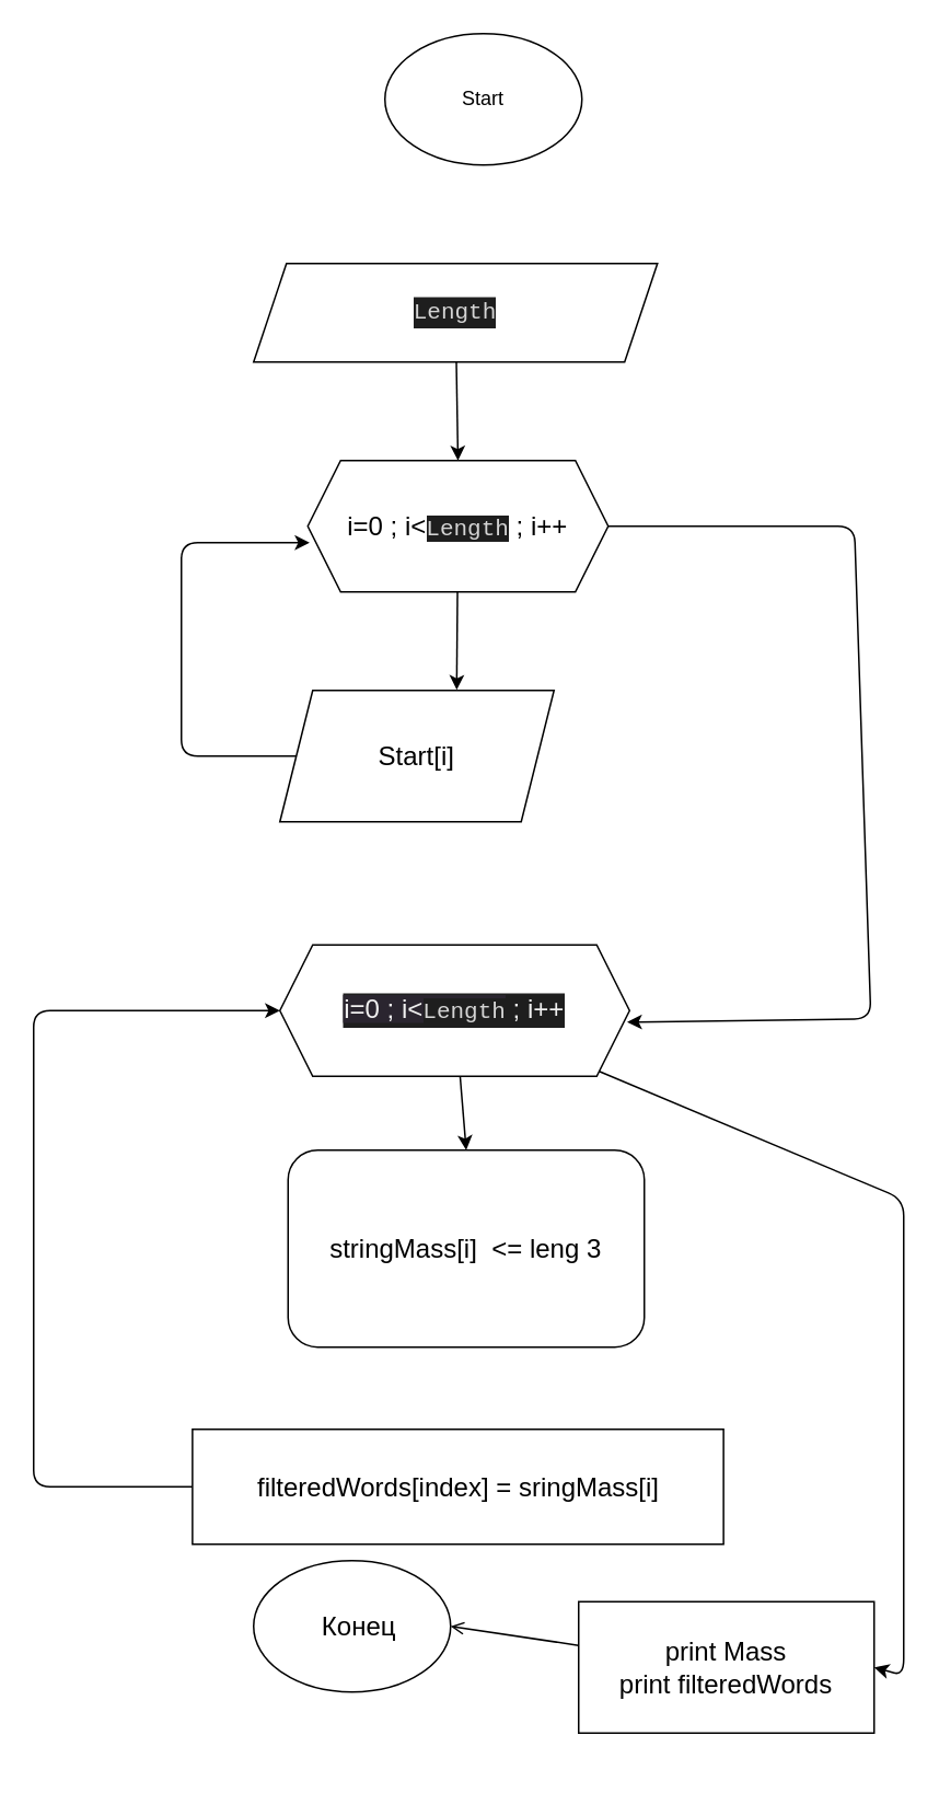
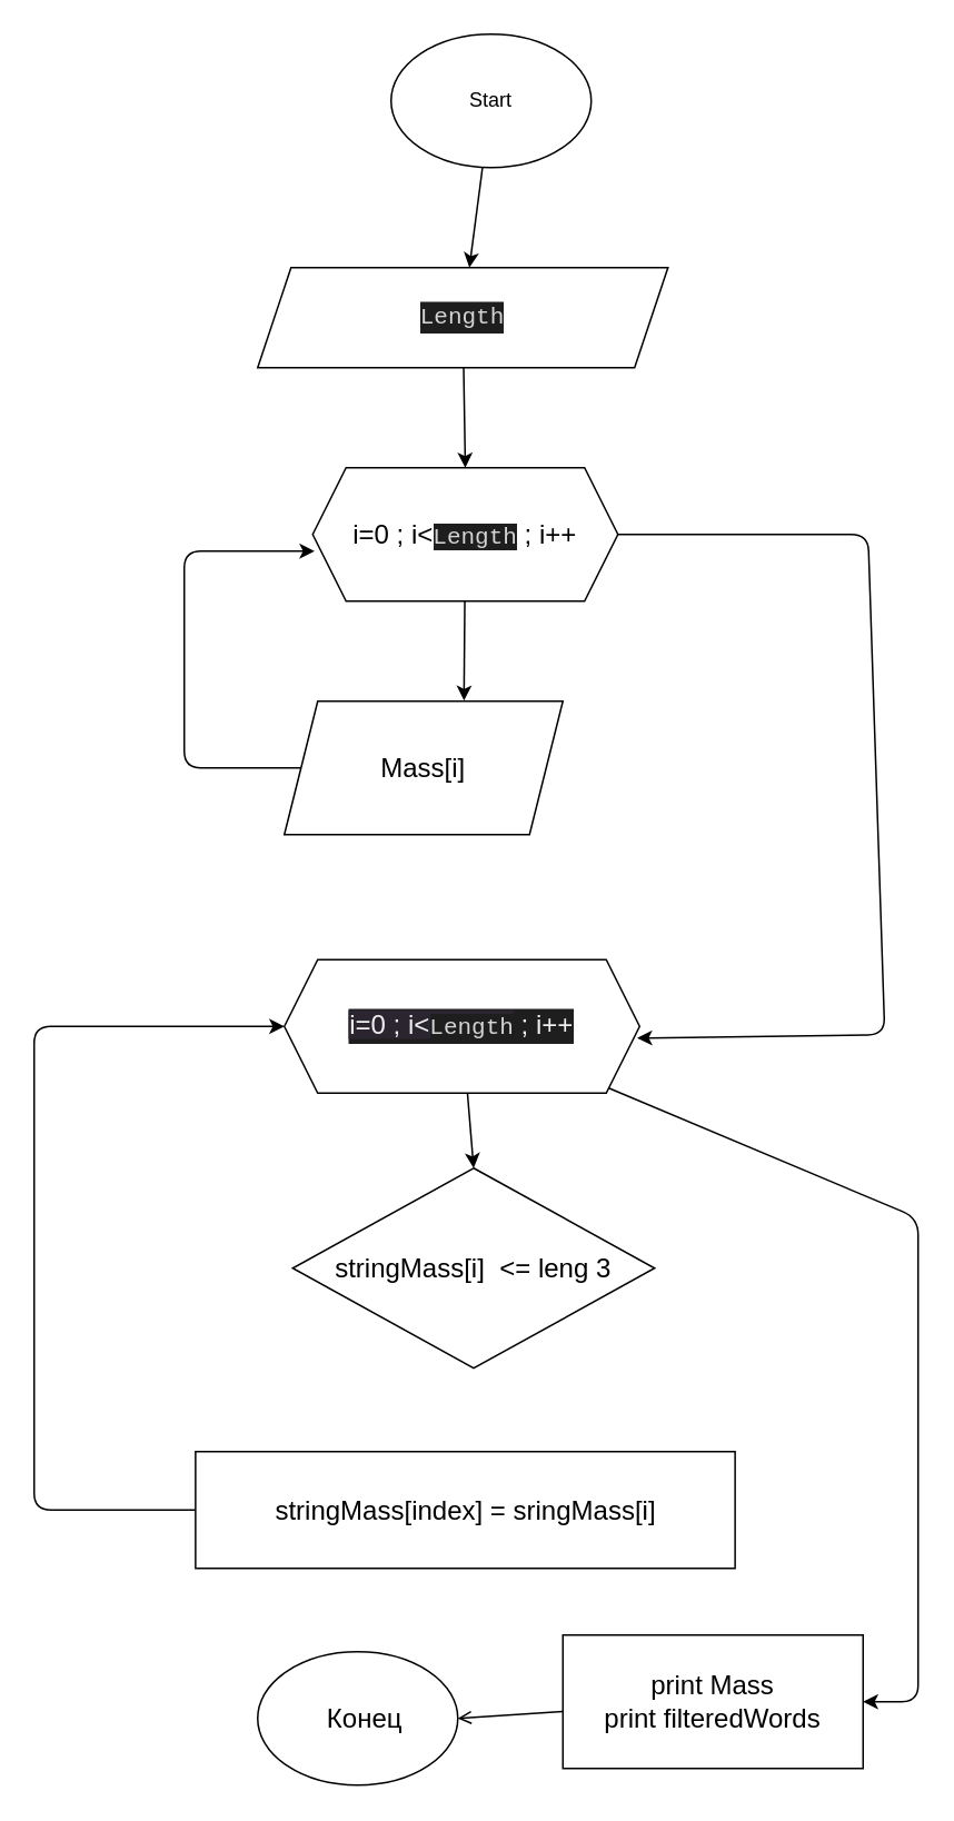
  <mxCell id="0" />
  <mxCell id="1" parent="0" />
+ <mxCell id="2" style="edgeStyle=none;html=1;fontSize=16;" edge="1" parent="1" source="3" target="5"><mxGeometry relative="1" as="geometry" /></mxCell>
  <mxCell id="3" value="Start" style="ellipse;whiteSpace=wrap;html=1;" parent="1" vertex="1"><mxGeometry x="234" y="20" width="120" height="80" as="geometry" /></mxCell>
  <mxCell id="4" style="edgeStyle=none;html=1;entryX=0.5;entryY=0;entryDx=0;entryDy=0;fontSize=16;" edge="1" parent="1" source="5" target="9"><mxGeometry relative="1" as="geometry" /></mxCell>
  <mxCell id="5" value="&lt;div style=&quot;color: rgb(212, 212, 212); background-color: rgb(30, 30, 30); font-family: Consolas, &amp;quot;Courier New&amp;quot;, monospace; font-size: 14px; line-height: 19px;&quot;&gt;Length&lt;/div&gt;" style="shape=parallelogram;perimeter=parallelogramPerimeter;whiteSpace=wrap;html=1;fixedSize=1;" parent="1" vertex="1"><mxGeometry x="154" y="160" width="246" height="60" as="geometry" /></mxCell>
  <mxCell id="6" style="edgeStyle=none;html=1;entryX=0.006;entryY=0.625;entryDx=0;entryDy=0;entryPerimeter=0;fontSize=16;exitX=0;exitY=0.5;exitDx=0;exitDy=0;" edge="1" parent="1" source="10" target="9"><mxGeometry relative="1" as="geometry"><mxPoint x="179" y="465" as="sourcePoint" /><Array as="points"><mxPoint x="110" y="460" /><mxPoint x="110" y="330" /></Array></mxGeometry></mxCell>
  <mxCell id="7" value="" style="edgeStyle=none;html=1;entryX=0.47;entryY=-0.004;entryDx=0;entryDy=0;entryPerimeter=0;fontSize=16;" edge="1" parent="1" source="9"><mxGeometry relative="1" as="geometry"><mxPoint x="277.7" y="419.64" as="targetPoint" /><Array as="points" /></mxGeometry></mxCell>
  <mxCell id="8" style="edgeStyle=none;html=1;fontSize=16;exitX=1;exitY=0.5;exitDx=0;exitDy=0;entryX=0.993;entryY=0.588;entryDx=0;entryDy=0;entryPerimeter=0;" edge="1" parent="1" source="9" target="13"><mxGeometry relative="1" as="geometry"><mxPoint x="390" y="620" as="targetPoint" /><mxPoint x="380" y="310" as="sourcePoint" /><Array as="points"><mxPoint x="520" y="320" /><mxPoint x="530" y="620" /></Array></mxGeometry></mxCell>
  <mxCell id="9" value="&lt;font style=&quot;font-size: 16px;&quot;&gt;i=0 ; i&amp;lt;&lt;span style=&quot;background-color: rgb(30, 30, 30); color: rgb(212, 212, 212); font-family: Consolas, &amp;quot;Courier New&amp;quot;, monospace; font-size: 14px;&quot;&gt;Length&lt;/span&gt;&lt;/font&gt;&lt;span style=&quot;font-size: 16px; background-color: initial;&quot;&gt;&amp;nbsp;; i++&lt;/span&gt;" style="shape=hexagon;perimeter=hexagonPerimeter2;whiteSpace=wrap;html=1;fixedSize=1;" vertex="1" parent="1"><mxGeometry x="187" y="280" width="183" height="80" as="geometry" /></mxCell>
- <mxCell id="10" value="Start[i]" style="shape=parallelogram;perimeter=parallelogramPerimeter;whiteSpace=wrap;html=1;fixedSize=1;fontSize=16;" vertex="1" parent="1"><mxGeometry x="170" y="420" width="167" height="80" as="geometry" /></mxCell>
+ <mxCell id="10" value="Mass[i]" style="shape=parallelogram;perimeter=parallelogramPerimeter;whiteSpace=wrap;html=1;fixedSize=1;fontSize=16;" vertex="1" parent="1"><mxGeometry x="170" y="420" width="167" height="80" as="geometry" /></mxCell>
  <mxCell id="11" style="edgeStyle=none;html=1;entryX=0.5;entryY=0;entryDx=0;entryDy=0;fontSize=16;" edge="1" parent="1" source="13" target="14"><mxGeometry relative="1" as="geometry" /></mxCell>
  <mxCell id="12" style="edgeStyle=none;html=1;fontSize=16;entryX=1;entryY=0.5;entryDx=0;entryDy=0;" edge="1" parent="1" source="13" target="18"><mxGeometry relative="1" as="geometry"><mxPoint x="540" y="1010" as="targetPoint" /><Array as="points"><mxPoint x="550" y="730" /><mxPoint x="550" y="1020" /></Array></mxGeometry></mxCell>
  <mxCell id="13" value="&lt;div style=&quot;color: rgb(212, 212, 212); background-color: rgb(30, 30, 30); font-family: Consolas, &amp;quot;Courier New&amp;quot;, monospace; font-size: 14px; line-height: 19px;&quot;&gt;&lt;font style=&quot;color: rgb(240, 240, 240); font-family: Helvetica; background-color: rgb(42, 37, 47); font-size: 16px;&quot;&gt;i=0 ; i&amp;lt;&lt;span style=&quot;background-color: rgb(30, 30, 30); color: rgb(212, 212, 212); font-family: Consolas, &amp;quot;Courier New&amp;quot;, monospace; font-size: 14px;&quot;&gt;Length&lt;/span&gt;&lt;/font&gt;&lt;span style=&quot;color: rgb(240, 240, 240); font-family: Helvetica; background-color: initial; font-size: 16px;&quot;&gt;&amp;nbsp;; i++&lt;/span&gt;&lt;br&gt;&lt;/div&gt;" style="shape=hexagon;perimeter=hexagonPerimeter2;whiteSpace=wrap;html=1;fixedSize=1;fontSize=16;" vertex="1" parent="1"><mxGeometry x="170" y="575" width="213" height="80" as="geometry" /></mxCell>
- <mxCell id="14" value="stringMass[i]&amp;nbsp;&lt;span style=&quot;background-color: initial;&quot;&gt;&amp;nbsp;&amp;lt;= leng 3&lt;/span&gt;" style="whiteSpace=wrap;html=1;fontSize=16;rounded=1;" vertex="1" parent="1"><mxGeometry x="175" y="700" width="217" height="120" as="geometry" /></mxCell>
+ <mxCell id="14" value="stringMass[i]&amp;nbsp;&lt;span style=&quot;background-color: initial;&quot;&gt;&amp;nbsp;&amp;lt;= leng 3&lt;/span&gt;" style="rhombus;whiteSpace=wrap;html=1;fontSize=16;" vertex="1" parent="1"><mxGeometry x="175" y="700" width="217" height="120" as="geometry" /></mxCell>
  <mxCell id="15" style="edgeStyle=none;html=1;entryX=0;entryY=0.5;entryDx=0;entryDy=0;fontSize=16;exitX=0;exitY=0.5;exitDx=0;exitDy=0;" edge="1" parent="1" source="16" target="13"><mxGeometry relative="1" as="geometry"><Array as="points"><mxPoint x="20" y="905" /><mxPoint x="20" y="615" /></Array></mxGeometry></mxCell>
- <mxCell id="16" value="filteredWords[index] = sringMass[i]" style="whiteSpace=wrap;html=1;fontSize=16;" vertex="1" parent="1"><mxGeometry x="116.75" y="870" width="323.5" height="70" as="geometry" /></mxCell>
+ <mxCell id="16" value="stringMass[index] = sringMass[i]" style="whiteSpace=wrap;html=1;fontSize=16;" vertex="1" parent="1"><mxGeometry x="116.75" y="870" width="323.5" height="70" as="geometry" /></mxCell>
  <mxCell id="17" style="edgeStyle=none;html=1;entryX=1;entryY=0.5;entryDx=0;entryDy=0;fontSize=16;endArrow=open;" edge="1" parent="1" source="18" target="19"><mxGeometry relative="1" as="geometry" /></mxCell>
- <mxCell id="18" value="print Mass&lt;br&gt;print filteredWords" style="rounded=0;whiteSpace=wrap;html=1;fontSize=16;" vertex="1" parent="1"><mxGeometry x="352" y="975" width="180" height="80" as="geometry" /></mxCell>
- <mxCell id="19" value="&amp;nbsp; Конец" style="ellipse;whiteSpace=wrap;html=1;fontSize=16;" vertex="1" parent="1"><mxGeometry x="154" y="950" width="120" height="80" as="geometry" /></mxCell>
+ <mxCell id="18" value="print Mass&lt;br&gt;print filteredWords" style="rounded=0;whiteSpace=wrap;html=1;fontSize=16;" vertex="1" parent="1"><mxGeometry x="337" y="980" width="180" height="80" as="geometry" /></mxCell>
+ <mxCell id="19" value="&amp;nbsp; Конец" style="ellipse;whiteSpace=wrap;html=1;fontSize=16;" vertex="1" parent="1"><mxGeometry x="154" y="990" width="120" height="80" as="geometry" /></mxCell>
